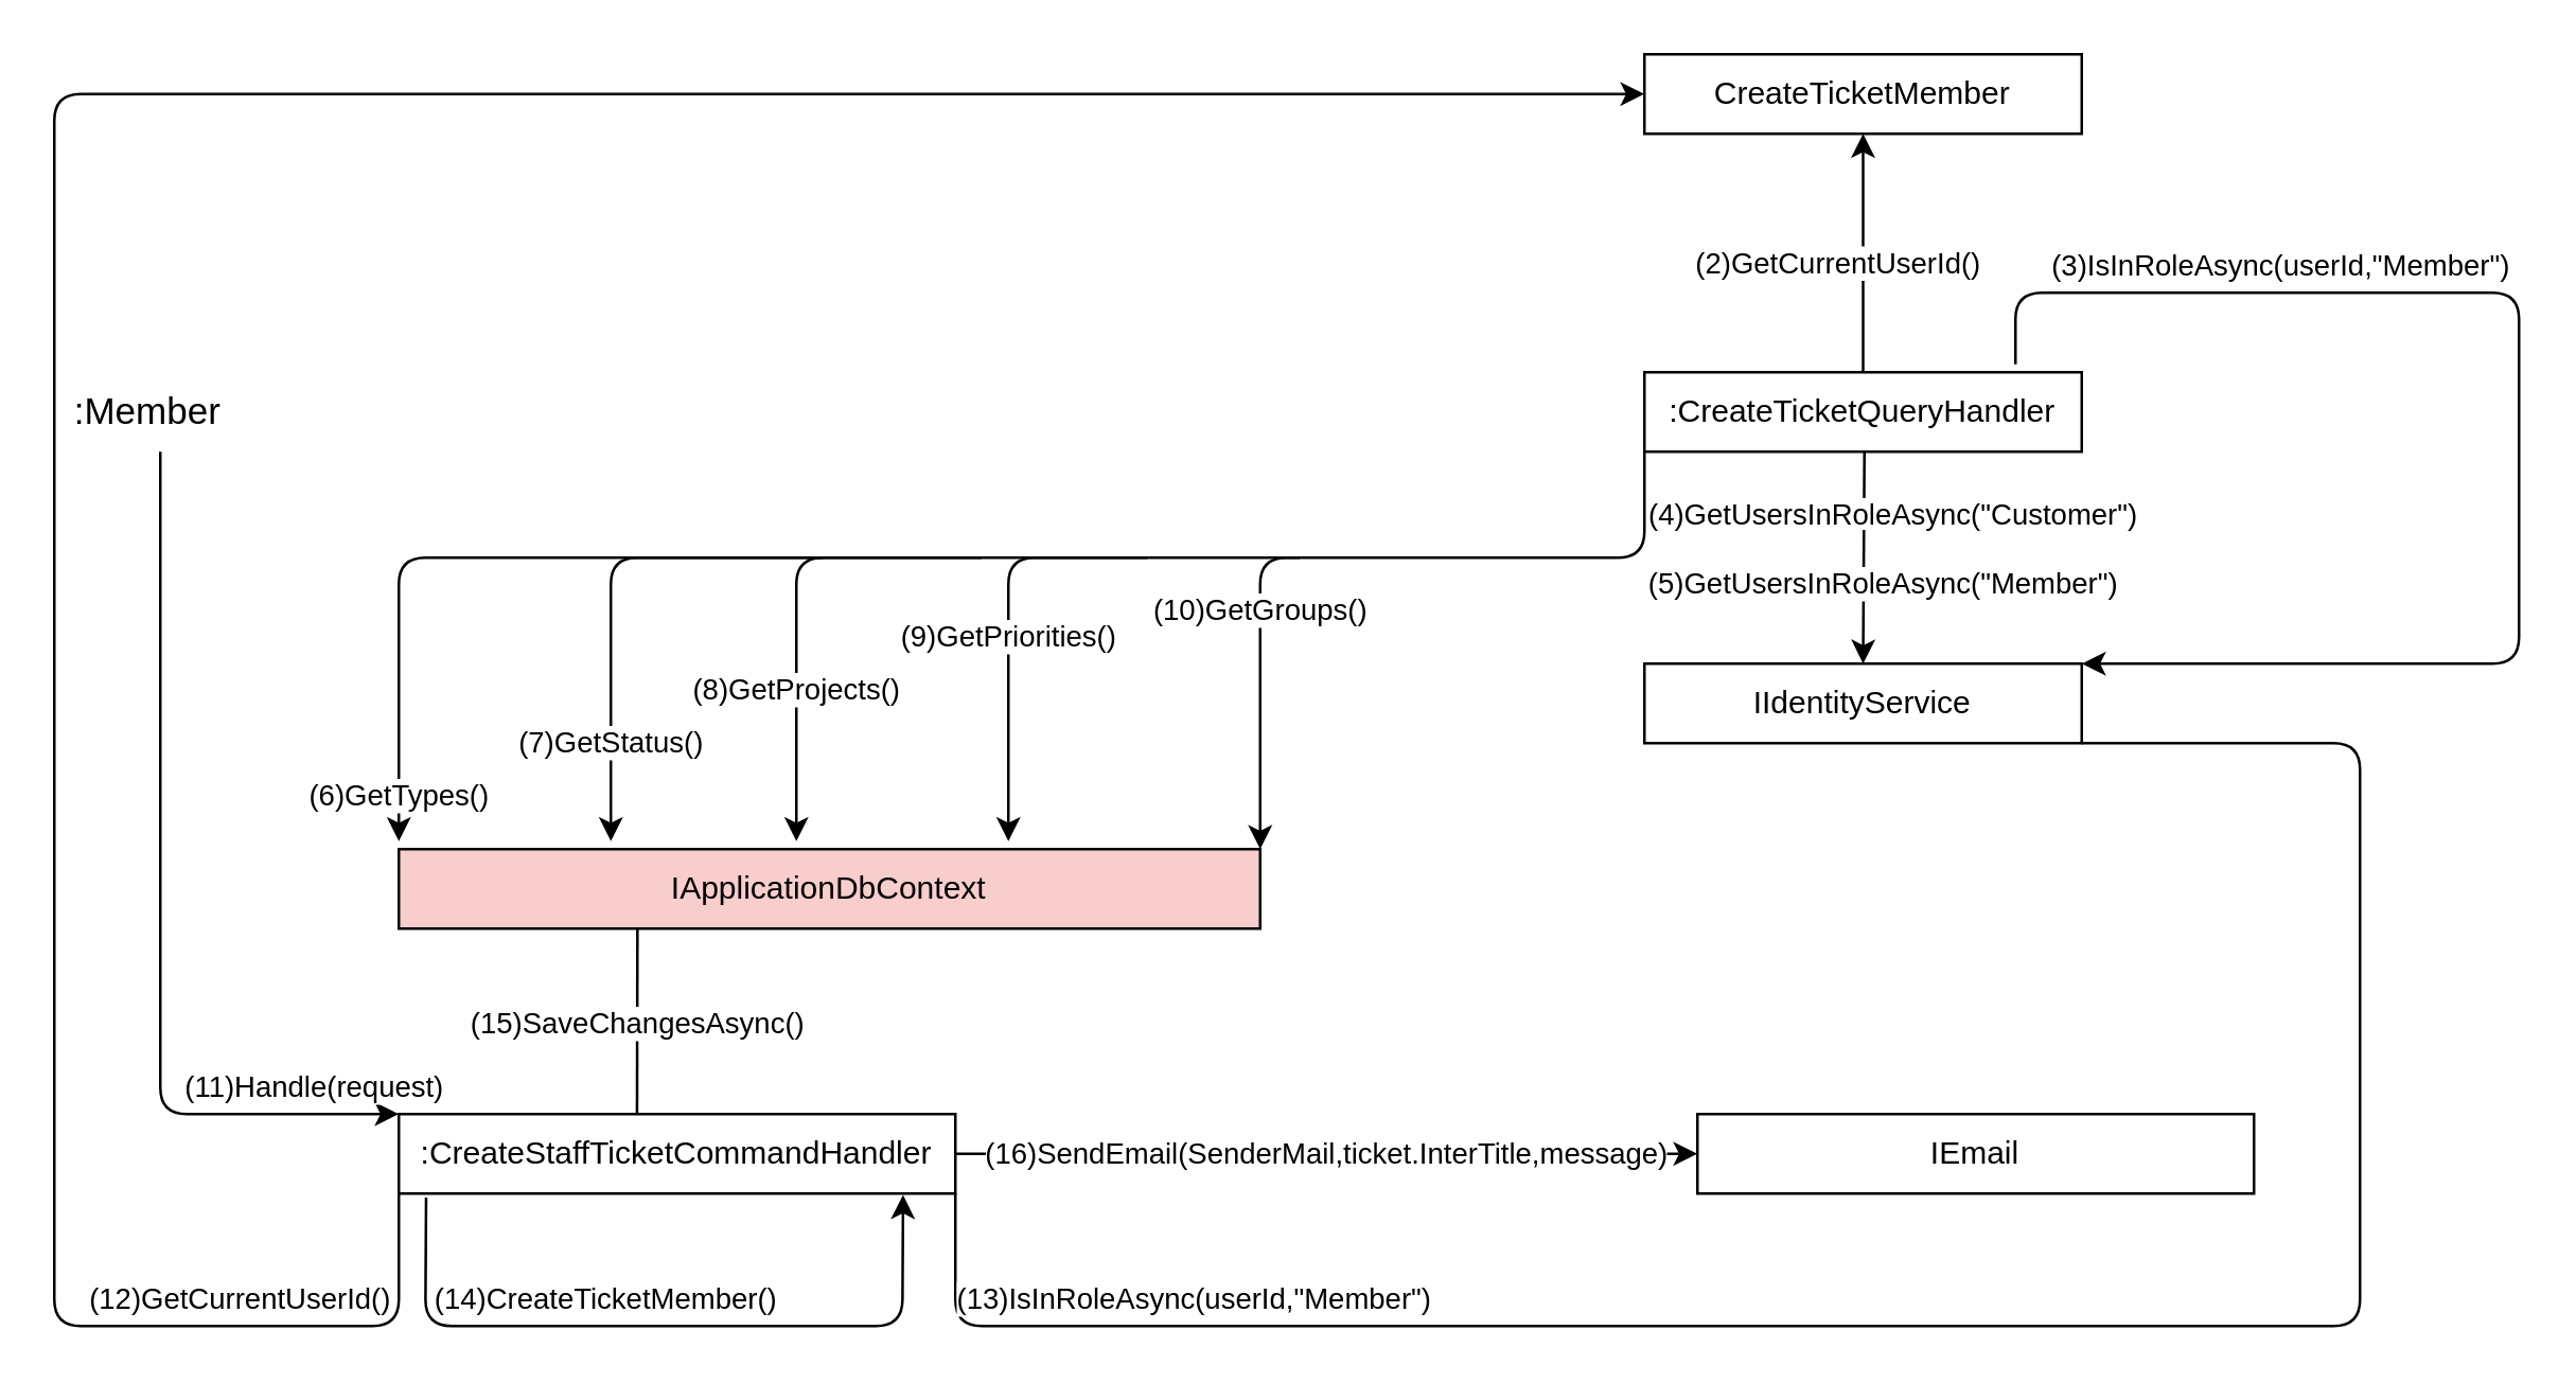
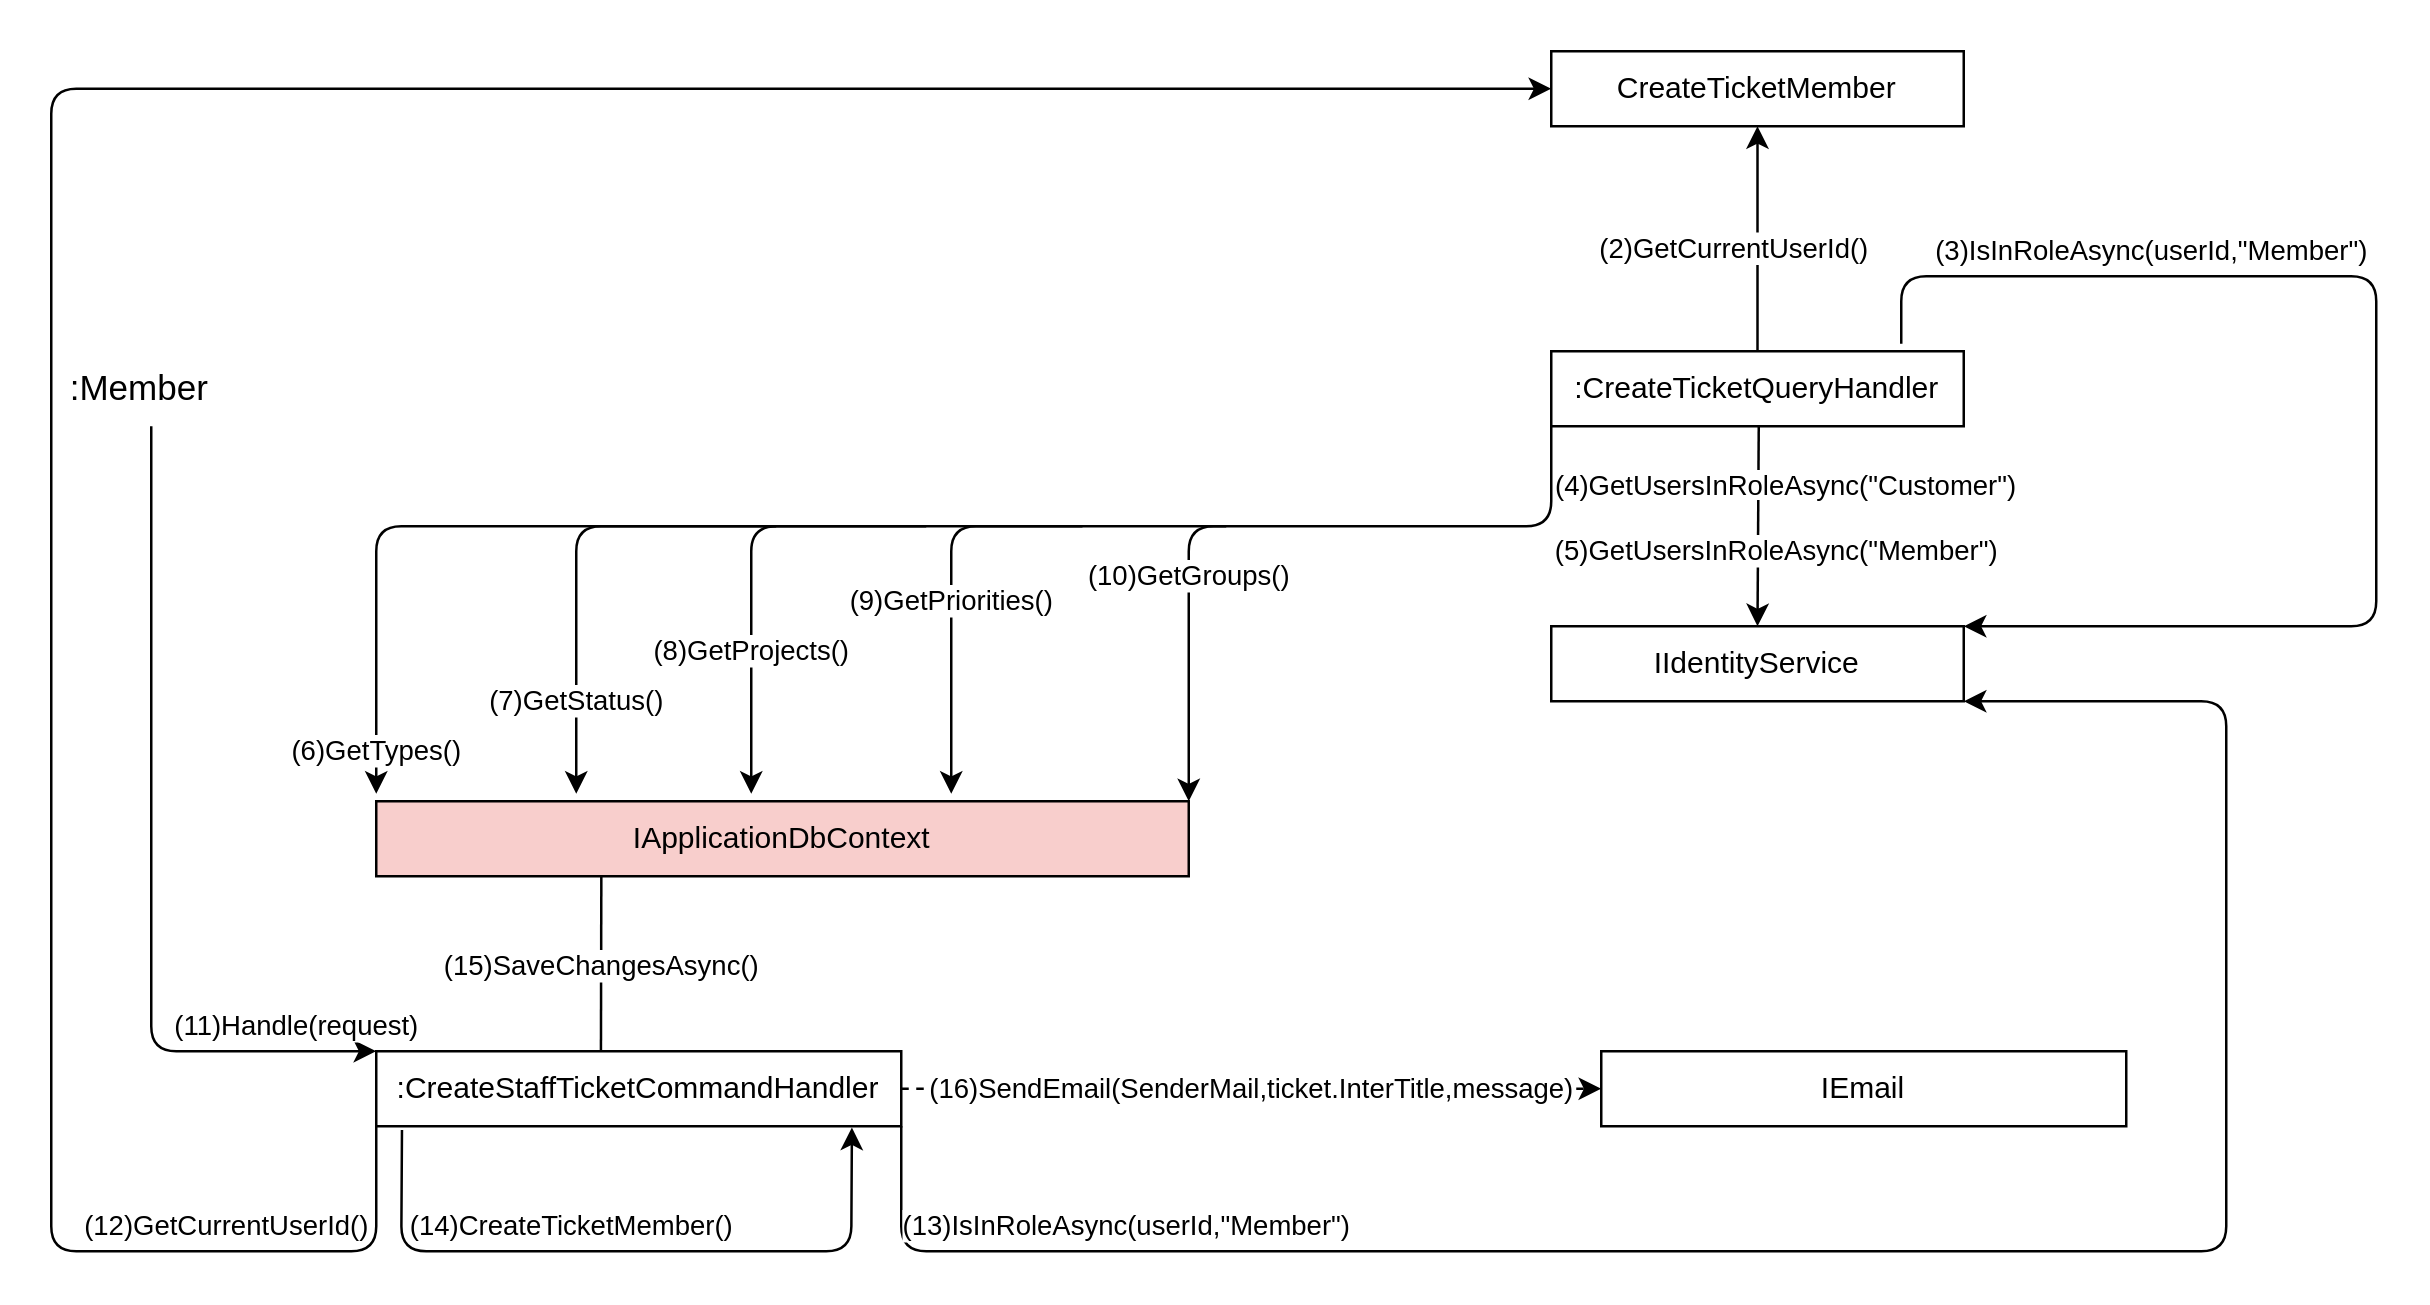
  <mxCell id="0" />
  <mxCell id="1" parent="0" />
  <mxCell id="2" value=":CreateTicketQueryHandler" style="rounded=0;whiteSpace=wrap;html=1;" parent="1" vertex="1"><mxGeometry x="620" y="140" width="165" height="30" as="geometry" /></mxCell>
  <mxCell id="3" value=":Member" style="text;html=1;align=center;verticalAlign=middle;resizable=0;points=[];autosize=1;fontSize=14;" parent="1" vertex="1"><mxGeometry y="145" width="70" height="20" as="geometry" x="20" /></mxCell>
  <mxCell id="4" value="IIdentityService" style="rounded=0;whiteSpace=wrap;html=1;" parent="1" vertex="1"><mxGeometry x="620" y="250" width="165" height="30" as="geometry" /></mxCell>
  <mxCell id="5" value="(5)GetUsersInRoleAsync(&quot;Member&quot;)" style="endArrow=classic;html=1;entryX=0.5;entryY=0;entryDx=0;entryDy=0;" parent="1" target="4" edge="1"><mxGeometry x="0.249" y="7" width="50" height="50" relative="1" as="geometry"><mxPoint x="703" y="170" as="sourcePoint" /><mxPoint x="635" y="240" as="targetPoint" /><mxPoint as="offset" /></mxGeometry></mxCell>
  <mxCell id="6" value="&lt;span style=&quot;color: rgb(0 , 0 , 0) ; font-family: &amp;#34;helvetica&amp;#34; ; font-size: 11px ; font-style: normal ; font-weight: 400 ; letter-spacing: normal ; text-align: center ; text-indent: 0px ; text-transform: none ; word-spacing: 0px ; background-color: rgb(255 , 255 , 255) ; display: inline ; float: none&quot;&gt;(10)GetGroups()&lt;/span&gt;" style="endArrow=classic;html=1;exitX=0;exitY=1;exitDx=0;exitDy=0;entryX=1;entryY=0;entryDx=0;entryDy=0;" parent="1" source="2" target="7" edge="1"><mxGeometry x="0.39" width="50" height="50" relative="1" as="geometry"><mxPoint x="510" y="550" as="sourcePoint" /><mxPoint x="350" y="210" as="targetPoint" /><Array as="points"><mxPoint x="620" y="210" /><mxPoint x="475" y="210" /></Array><mxPoint as="offset" /></mxGeometry></mxCell>
  <mxCell id="7" value="IApplicationDbContext" style="rounded=0;whiteSpace=wrap;html=1;fillColor=#f8cecc;" parent="1" vertex="1"><mxGeometry x="150" y="320" width="325" height="30" as="geometry" /></mxCell>
  <mxCell id="8" value="&lt;span style=&quot;color: rgb(0 , 0 , 0) ; font-family: &amp;#34;helvetica&amp;#34; ; font-size: 11px ; font-style: normal ; font-weight: 400 ; letter-spacing: normal ; text-align: center ; text-indent: 0px ; text-transform: none ; word-spacing: 0px ; background-color: rgb(255 , 255 , 255) ; display: inline ; float: none&quot;&gt;(9)GetPriorities()&lt;/span&gt;" style="endArrow=classic;html=1;" parent="1" edge="1"><mxGeometry x="0.014" y="30" width="50" height="50" relative="1" as="geometry"><mxPoint x="490" y="210" as="sourcePoint" /><mxPoint x="380" y="317" as="targetPoint" /><Array as="points"><mxPoint x="380" y="210" /></Array><mxPoint x="-30" y="30" as="offset" /></mxGeometry></mxCell>
  <mxCell id="9" value="&lt;span style=&quot;color: rgb(0 , 0 , 0) ; font-family: &amp;#34;helvetica&amp;#34; ; font-size: 11px ; font-style: normal ; font-weight: 400 ; letter-spacing: normal ; text-align: center ; text-indent: 0px ; text-transform: none ; word-spacing: 0px ; background-color: rgb(255 , 255 , 255) ; display: inline ; float: none&quot;&gt;(8)GetProjects()&lt;/span&gt;" style="endArrow=classic;html=1;" parent="1" edge="1"><mxGeometry x="0.524" width="50" height="50" relative="1" as="geometry"><mxPoint x="432.5" y="210" as="sourcePoint" /><mxPoint x="300" y="317" as="targetPoint" /><Array as="points"><mxPoint x="300" y="210" /></Array><mxPoint as="offset" /></mxGeometry></mxCell>
  <mxCell id="10" value="&lt;span style=&quot;color: rgb(0 , 0 , 0) ; font-family: &amp;#34;helvetica&amp;#34; ; font-size: 11px ; font-style: normal ; font-weight: 400 ; letter-spacing: normal ; text-align: center ; text-indent: 0px ; text-transform: none ; word-spacing: 0px ; background-color: rgb(255 , 255 , 255) ; display: inline ; float: none&quot;&gt;(7)GetStatus()&lt;/span&gt;" style="endArrow=classic;html=1;" parent="1" edge="1"><mxGeometry x="0.7" width="50" height="50" relative="1" as="geometry"><mxPoint x="370" y="210" as="sourcePoint" /><mxPoint x="230" y="317" as="targetPoint" /><Array as="points"><mxPoint x="230" y="210" /></Array><mxPoint as="offset" /></mxGeometry></mxCell>
  <mxCell id="11" value="&lt;span style=&quot;color: rgb(0 , 0 , 0) ; font-family: &amp;#34;helvetica&amp;#34; ; font-size: 11px ; font-style: normal ; font-weight: 400 ; letter-spacing: normal ; text-align: center ; text-indent: 0px ; text-transform: none ; word-spacing: 0px ; background-color: rgb(255 , 255 , 255) ; display: inline ; float: none&quot;&gt;(6)GetTypes()&lt;/span&gt;" style="endArrow=classic;html=1;" parent="1" edge="1"><mxGeometry x="0.873" width="50" height="50" relative="1" as="geometry"><mxPoint x="310" y="210" as="sourcePoint" /><mxPoint x="150" y="317" as="targetPoint" /><Array as="points"><mxPoint x="150" y="210" /></Array><mxPoint as="offset" /></mxGeometry></mxCell>
  <mxCell id="12" value="(11)Handle(request)" style="endArrow=classic;html=1;entryX=0;entryY=0;entryDx=0;entryDy=0;" parent="1" target="13" edge="1"><mxGeometry x="0.814" y="10" width="50" height="50" relative="1" as="geometry"><mxPoint x="60" y="170" as="sourcePoint" /><mxPoint x="150" y="380" as="targetPoint" /><mxPoint as="offset" /><Array as="points"><mxPoint x="60" y="420" /></Array></mxGeometry></mxCell>
  <mxCell id="13" value=":CreateStaffTicketCommandHandler" style="rounded=0;whiteSpace=wrap;html=1;" parent="1" vertex="1"><mxGeometry x="150" y="420" width="210" height="30" as="geometry" /></mxCell>
  <mxCell id="14" value="(14)CreateTicketMember()" style="endArrow=classic;html=1;entryX=0.906;entryY=1.017;entryDx=0;entryDy=0;entryPerimeter=0;exitX=0.049;exitY=1.05;exitDx=0;exitDy=0;exitPerimeter=0;" parent="1" source="13" target="13" edge="1"><mxGeometry x="-0.156" y="10" width="50" height="50" relative="1" as="geometry"><mxPoint x="160" y="542" as="sourcePoint" /><mxPoint x="220" y="590" as="targetPoint" /><mxPoint as="offset" /><Array as="points"><mxPoint x="160" y="500" /><mxPoint x="340" y="500" /></Array></mxGeometry></mxCell>
  <mxCell id="15" value="&lt;span style=&quot;color: rgb(0 , 0 , 0) ; font-family: &amp;#34;helvetica&amp;#34; ; font-size: 11px ; font-style: normal ; font-weight: 400 ; letter-spacing: normal ; text-align: center ; text-indent: 0px ; text-transform: none ; word-spacing: 0px ; background-color: rgb(255 , 255 , 255) ; display: inline ; float: none&quot;&gt;(15)SaveChangesAsync()&lt;/span&gt;" style="endArrow=none;html=1;exitX=0.428;exitY=-0.015;exitDx=0;exitDy=0;entryX=0.277;entryY=1.005;entryDx=0;entryDy=0;exitPerimeter=0;entryPerimeter=0;" parent="1" source="13" target="7" edge="1"><mxGeometry x="-0.017" width="50" height="50" relative="1" as="geometry"><mxPoint x="220" y="530" as="sourcePoint" /><mxPoint x="470" y="385" as="targetPoint" /><Array as="points" /><mxPoint as="offset" /></mxGeometry></mxCell>
  <mxCell id="16" value="IEmail" style="rounded=0;whiteSpace=wrap;html=1;" parent="1" vertex="1"><mxGeometry x="640" y="420" width="210" height="30" as="geometry" /></mxCell>
- <mxCell id="17" value="&lt;span style=&quot;font-family: &amp;#34;helvetica&amp;#34;&quot;&gt;(16)SendEmail(SenderMail,ticket.InterTitle,message)&lt;/span&gt;" style="endArrow=classic;html=1;exitX=1;exitY=0.5;exitDx=0;exitDy=0;entryX=0;entryY=0.5;entryDx=0;entryDy=0;" parent="1" source="13" target="16" edge="1"><mxGeometry width="50" height="50" relative="1" as="geometry"><mxPoint x="500" y="310" as="sourcePoint" /><mxPoint x="550" y="260" as="targetPoint" /></mxGeometry></mxCell>
+ <mxCell id="17" value="&lt;span style=&quot;font-family: &amp;#34;helvetica&amp;#34;&quot;&gt;(16)SendEmail(SenderMail,ticket.InterTitle,message)&lt;/span&gt;" style="endArrow=classic;html=1;exitX=1;exitY=0.5;exitDx=0;exitDy=0;entryX=0;entryY=0.5;entryDx=0;entryDy=0;dashed=1;" parent="1" source="13" target="16" edge="1"><mxGeometry width="50" height="50" relative="1" as="geometry"><mxPoint x="500" y="310" as="sourcePoint" /><mxPoint x="550" y="260" as="targetPoint" /></mxGeometry></mxCell>
  <mxCell id="18" value="CreateTicketMember" style="rounded=0;whiteSpace=wrap;html=1;" parent="1" vertex="1"><mxGeometry x="620" y="20" width="165" height="30" as="geometry" /></mxCell>
  <mxCell id="19" value="(2)GetCurrentUserId()" style="endArrow=classic;html=1;exitX=0.5;exitY=0;exitDx=0;exitDy=0;entryX=0.5;entryY=1;entryDx=0;entryDy=0;" parent="1" source="2" target="18" edge="1"><mxGeometry x="-0.081" y="10" width="50" height="50" relative="1" as="geometry"><mxPoint x="795" y="150" as="sourcePoint" /><mxPoint x="980" y="150" as="targetPoint" /><mxPoint as="offset" /></mxGeometry></mxCell>
  <mxCell id="20" value="(3)IsInRoleAsync(userId,&quot;Member&quot;)" style="endArrow=classic;html=1;entryX=1;entryY=0;entryDx=0;entryDy=0;" parent="1" target="4" edge="1"><mxGeometry x="-0.513" y="10" width="50" height="50" relative="1" as="geometry"><mxPoint x="760" y="137" as="sourcePoint" /><mxPoint x="830" y="190" as="targetPoint" /><mxPoint as="offset" /><Array as="points"><mxPoint x="760" y="110" /><mxPoint x="950" y="110" /><mxPoint x="950" y="250" /></Array></mxGeometry></mxCell>
  <mxCell id="21" value="(12)GetCurrentUserId()" style="endArrow=classic;html=1;exitX=0;exitY=1;exitDx=0;exitDy=0;entryX=0;entryY=0.5;entryDx=0;entryDy=0;" parent="1" source="13" target="18" edge="1"><mxGeometry x="-0.823" y="-10" width="50" height="50" relative="1" as="geometry"><mxPoint x="712.5" y="150" as="sourcePoint" /><mxPoint x="712.5" y="60" as="targetPoint" /><mxPoint as="offset" /><Array as="points"><mxPoint x="150" y="500" /><mxPoint y="500" x="20" /><mxPoint y="35" x="20" /></Array></mxGeometry></mxCell>
- <mxCell id="22" value="(13)IsInRoleAsync(userId,&quot;Member&quot;)" style="endArrow=none;html=1;entryX=1;entryY=1;entryDx=0;entryDy=0;exitX=1;exitY=1;exitDx=0;exitDy=0;" parent="1" source="13" target="4" edge="1"><mxGeometry x="-0.691" y="10" width="50" height="50" relative="1" as="geometry"><mxPoint x="770" y="147" as="sourcePoint" /><mxPoint x="1020.79" y="149.19" as="targetPoint" /><mxPoint as="offset" /><Array as="points"><mxPoint x="360" y="500" /><mxPoint x="890" y="500" /><mxPoint x="890" y="280" /></Array></mxGeometry></mxCell>
+ <mxCell id="22" value="(13)IsInRoleAsync(userId,&quot;Member&quot;)" style="endArrow=classic;html=1;entryX=1;entryY=1;entryDx=0;entryDy=0;exitX=1;exitY=1;exitDx=0;exitDy=0;" parent="1" source="13" target="4" edge="1"><mxGeometry x="-0.691" y="10" width="50" height="50" relative="1" as="geometry"><mxPoint x="770" y="147" as="sourcePoint" /><mxPoint x="1020.79" y="149.19" as="targetPoint" /><mxPoint as="offset" /><Array as="points"><mxPoint x="360" y="500" /><mxPoint x="890" y="500" /><mxPoint x="890" y="280" /></Array></mxGeometry></mxCell>
  <mxCell id="23" value="&lt;span style=&quot;color: rgb(0, 0, 0); font-family: helvetica; font-size: 11px; font-style: normal; font-weight: 400; letter-spacing: normal; text-align: center; text-indent: 0px; text-transform: none; word-spacing: 0px; background-color: rgb(255, 255, 255); display: inline; float: none;&quot;&gt;(4)GetUsersInRoleAsync(&quot;Customer&quot;)&lt;/span&gt;" style="text;whiteSpace=wrap;html=1;" parent="1" vertex="1"><mxGeometry x="620" y="180" width="210" height="30" as="geometry" /></mxCell>
